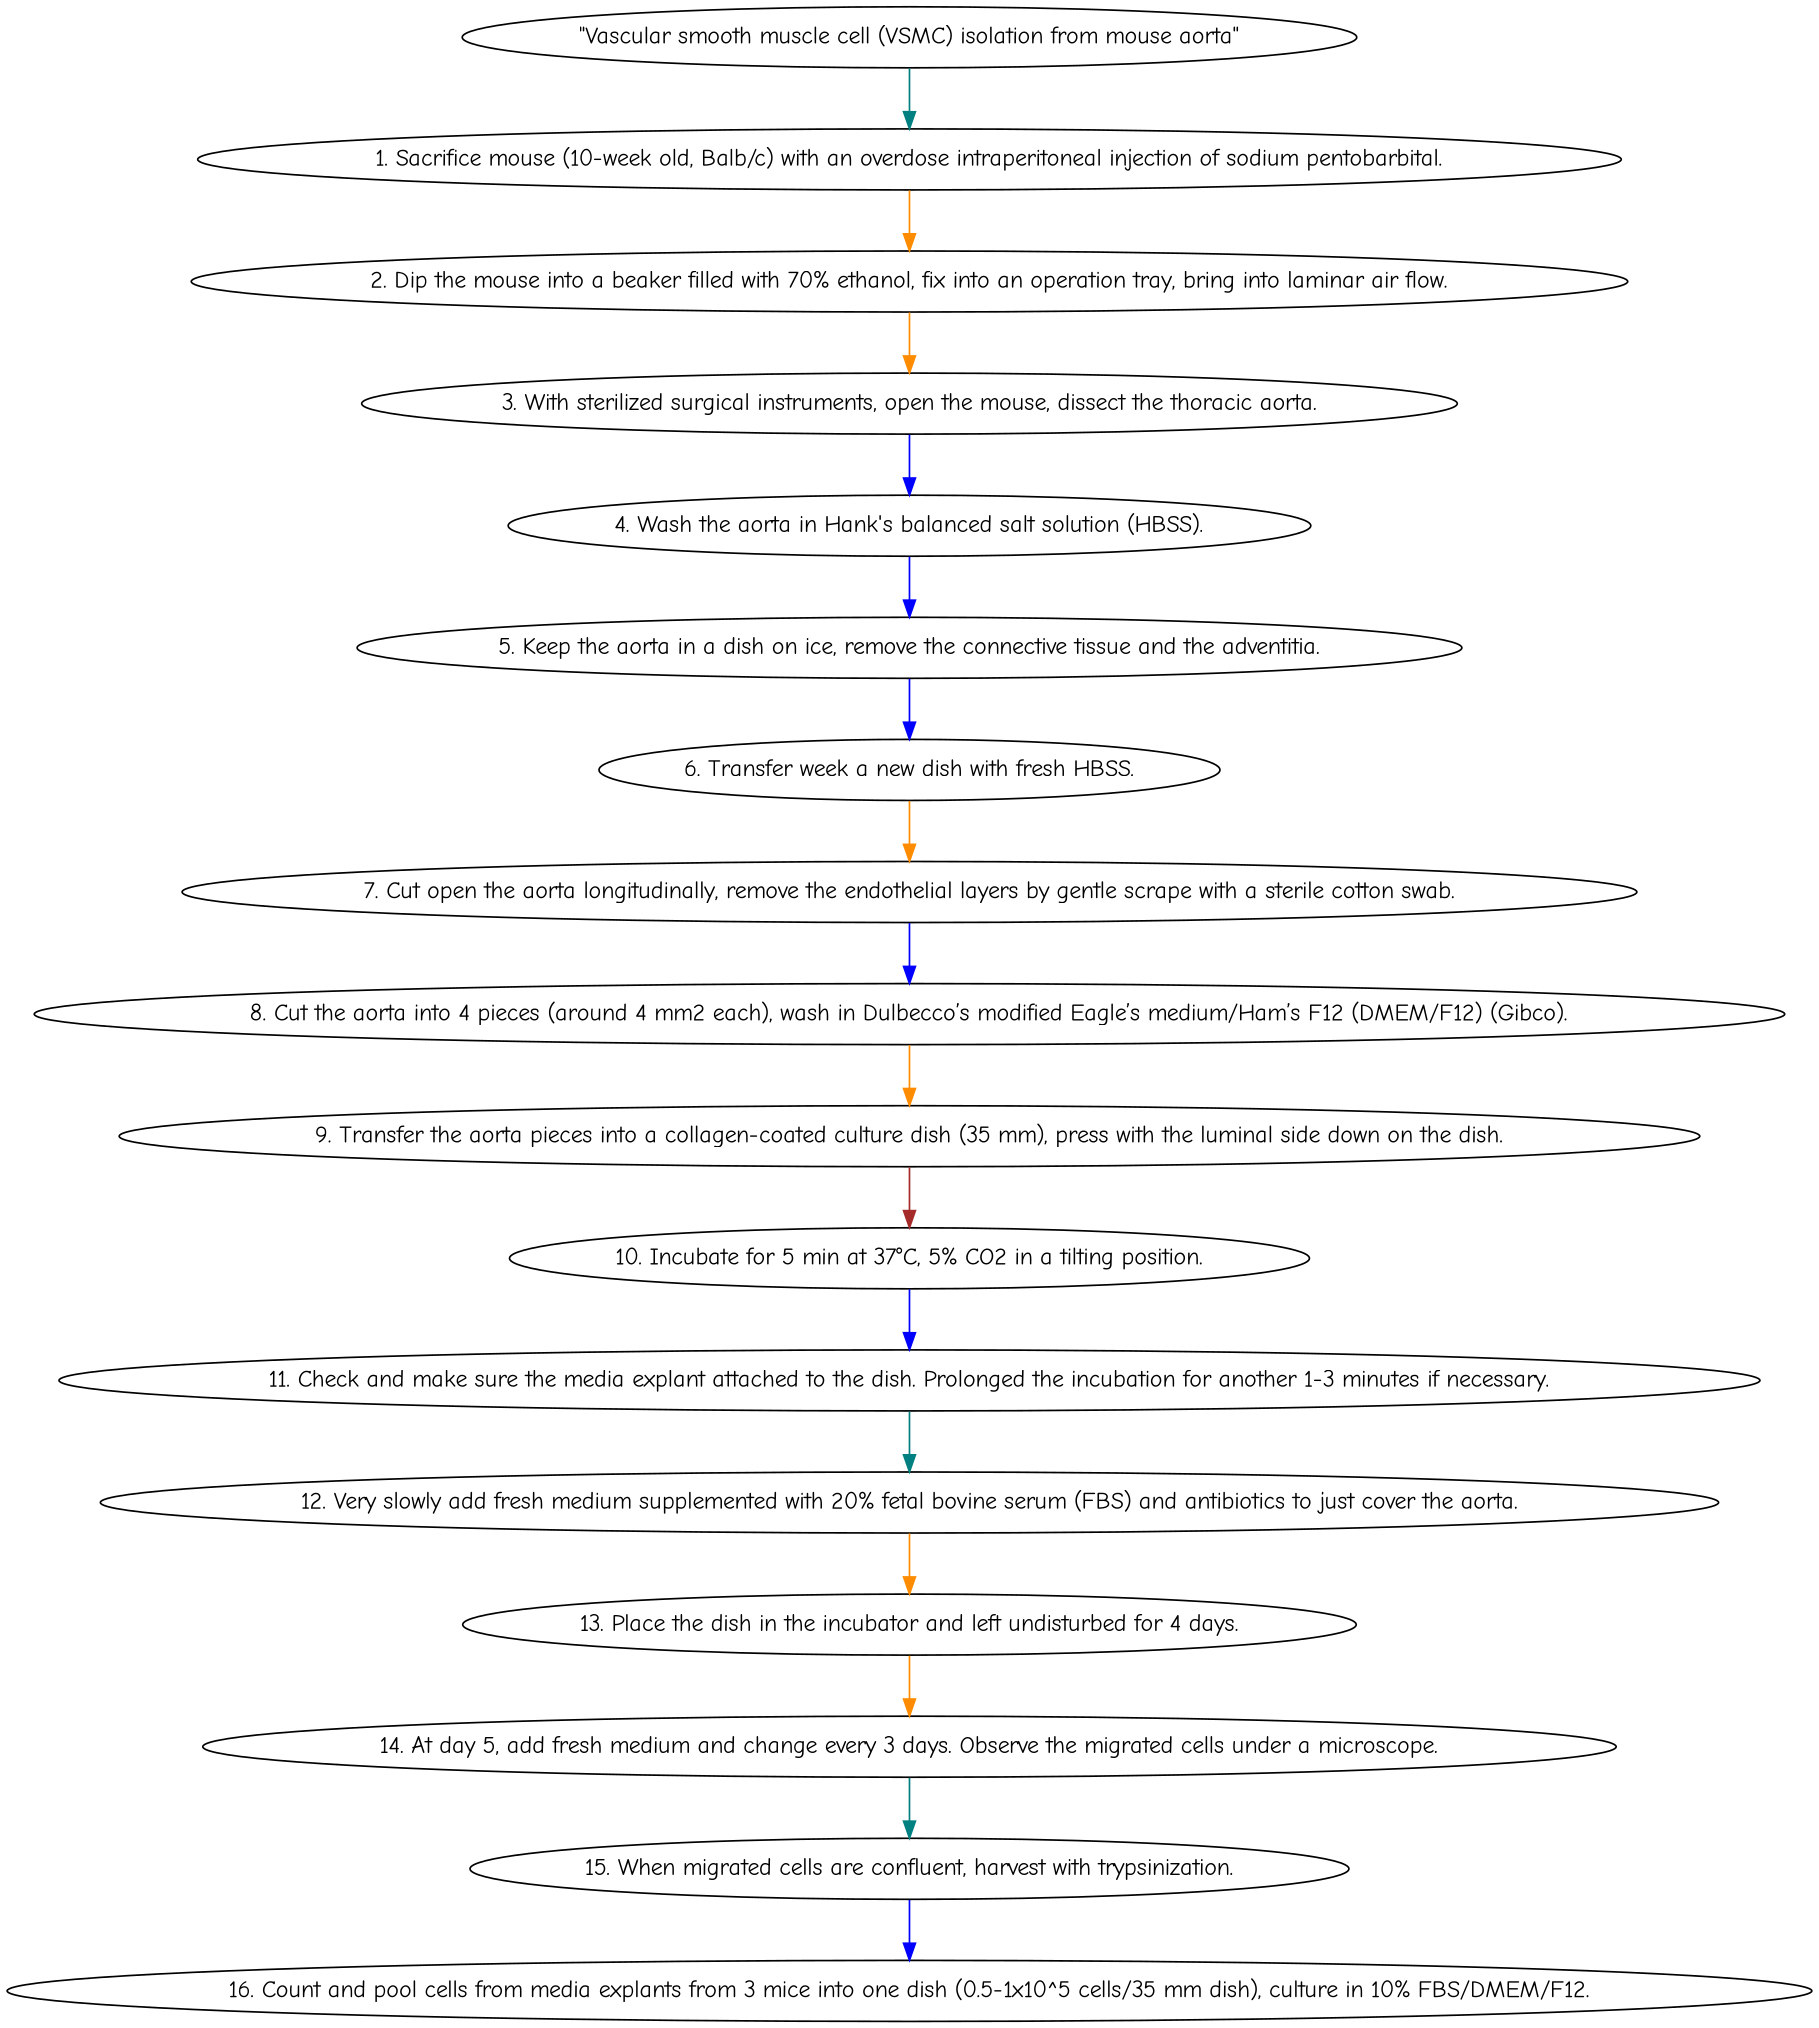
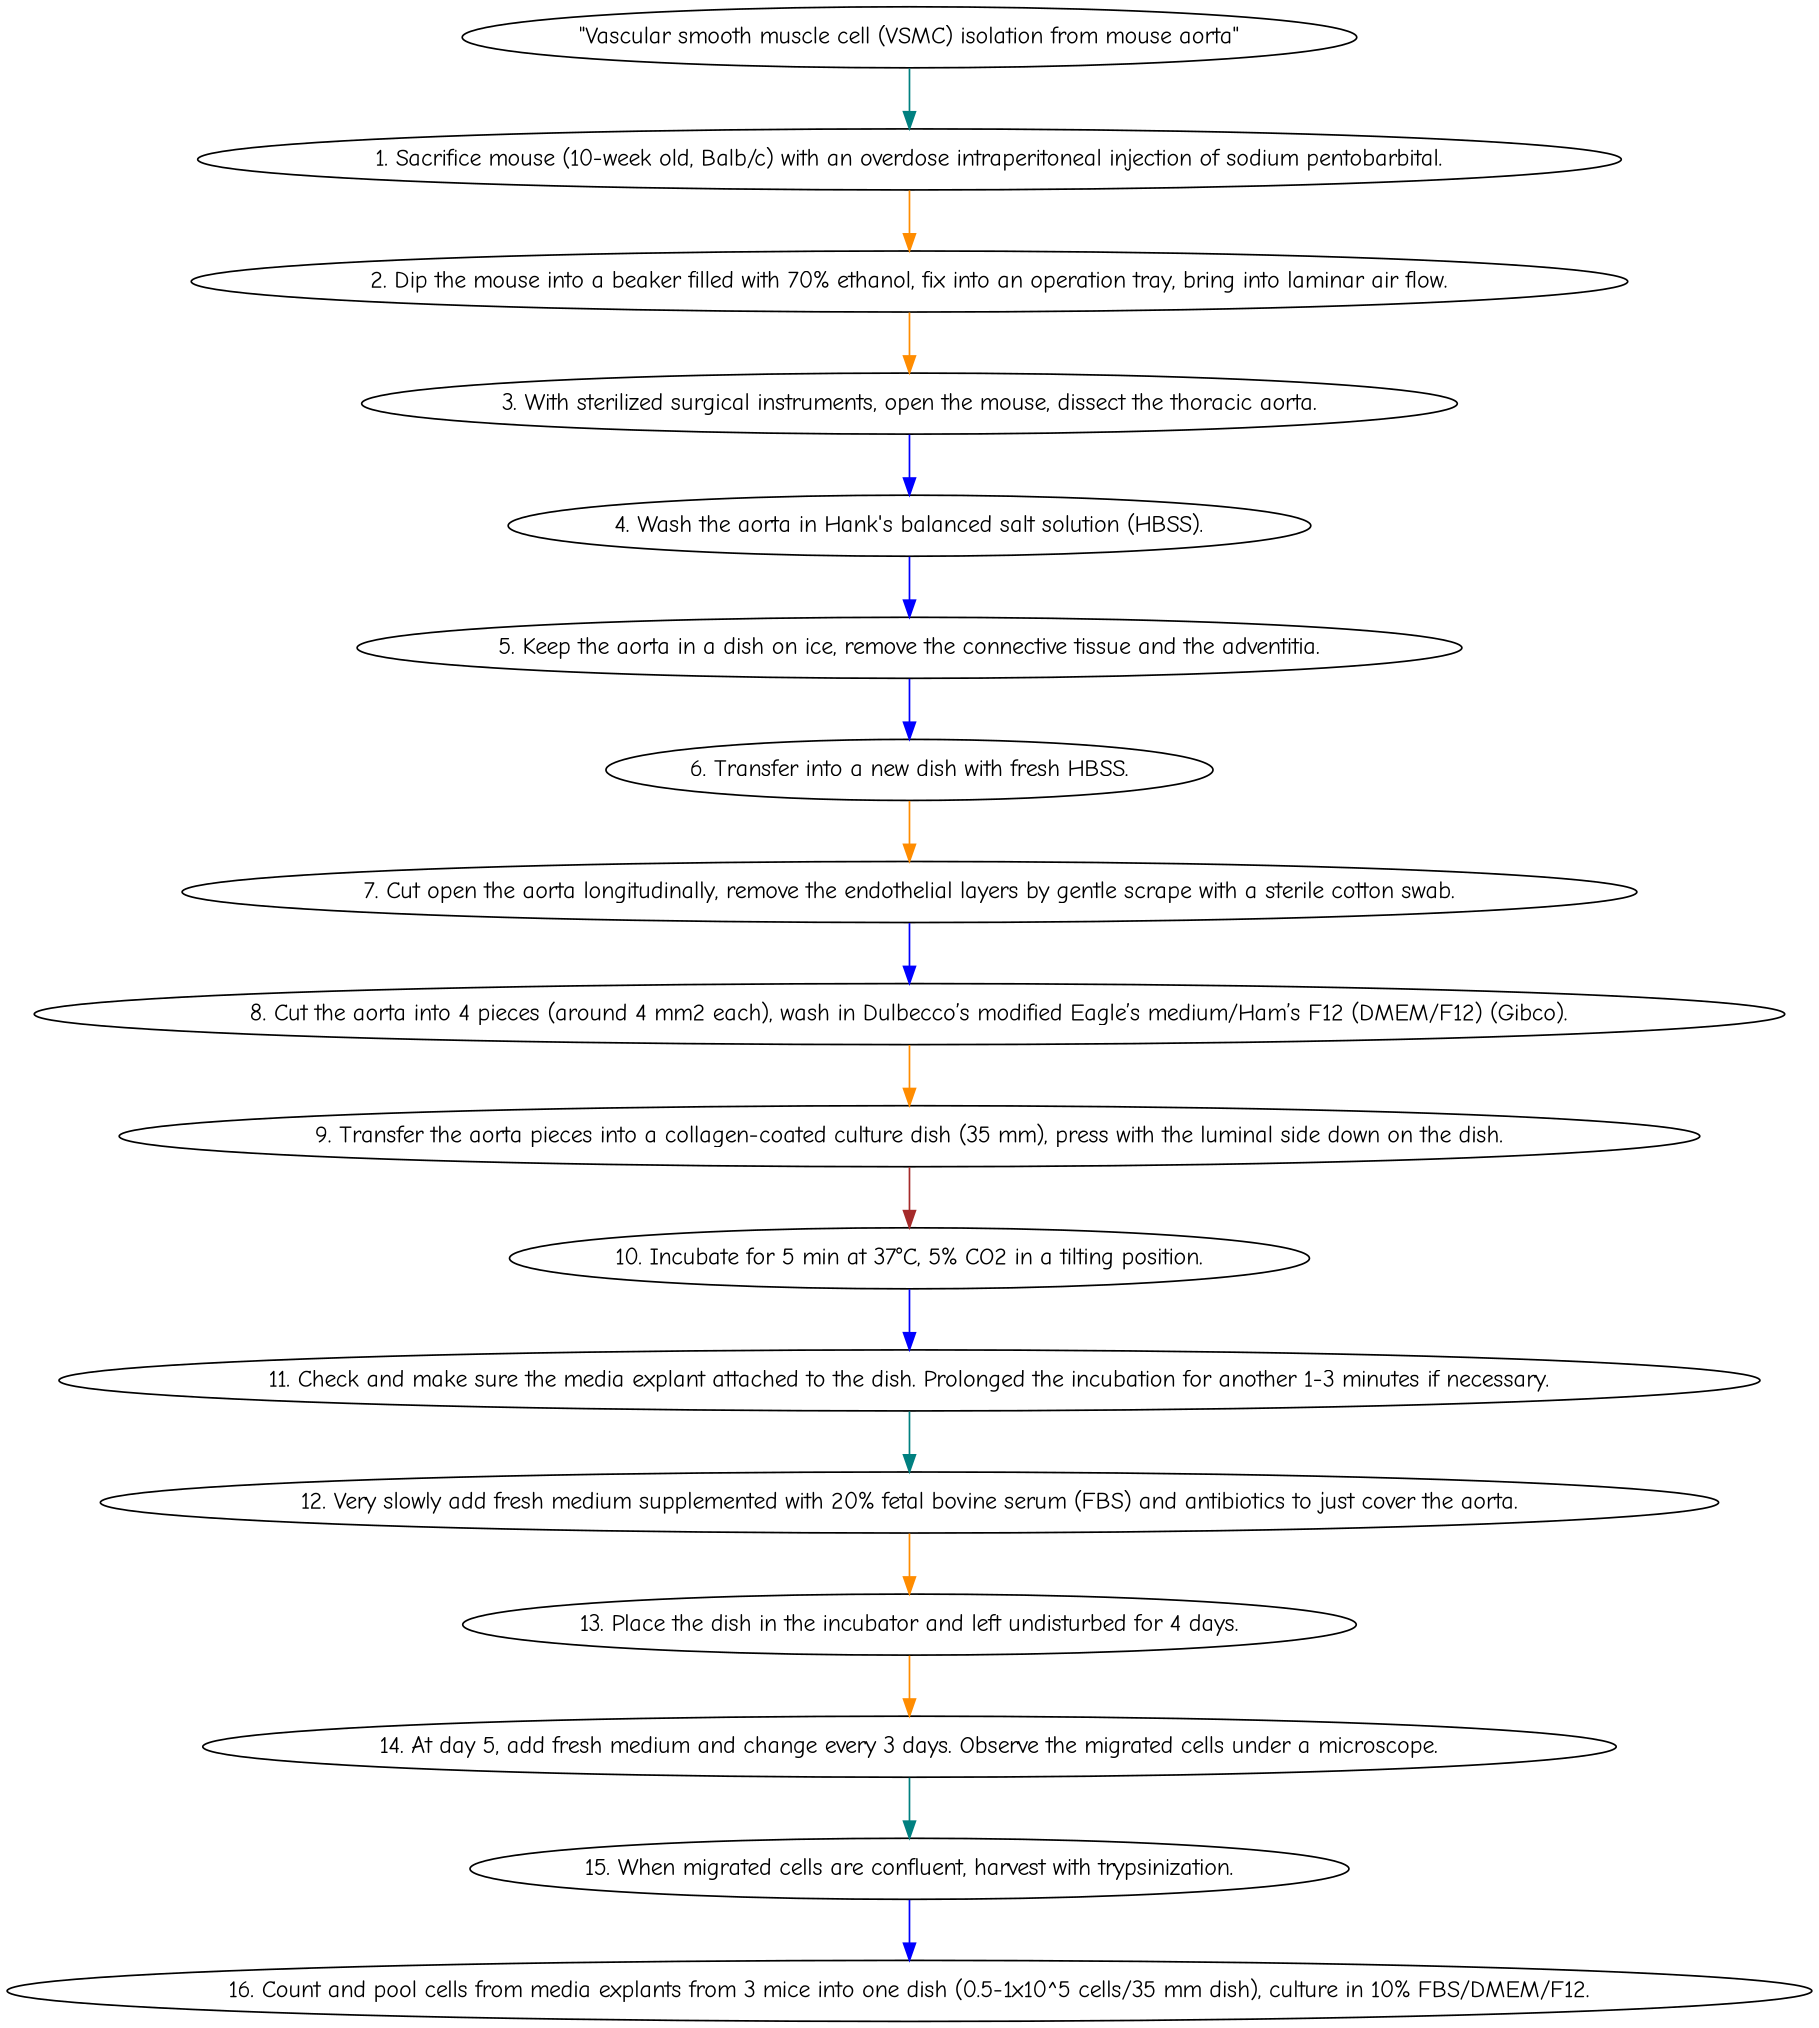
  digraph {
    fontname="Comic Neue"
    node [fontname="Comic Neue"]
    edge [color=darkorange fontname="Comic Neue"]
    n1 [label="\"Vascular smooth muscle cell (VSMC) isolation from mouse aorta\""]
    n2 [label="1. Sacrifice mouse (10-week old, Balb/c) with an overdose intraperitoneal injection of sodium pentobarbital."]
    n3 [label="2. Dip the mouse into a beaker filled with 70% ethanol, fix into an operation tray, bring into laminar air flow."]
    n4 [label="3. With sterilized surgical instruments, open the mouse, dissect the thoracic aorta."]
    n5 [label="4. Wash the aorta in Hank's balanced salt solution (HBSS)."]
    n6 [label="5. Keep the aorta in a dish on ice, remove the connective tissue and the adventitia."]
-   n7 [label="6. Transfer week a new dish with fresh HBSS."]
+   n7 [label="6. Transfer into a new dish with fresh HBSS."]
    n8 [label="7. Cut open the aorta longitudinally, remove the endothelial layers by gentle scrape with a sterile cotton swab."]
    n9 [label="8. Cut the aorta into 4 pieces (around 4 mm2 each), wash in Dulbecco’s modified Eagle’s medium/Ham’s F12 (DMEM/F12) (Gibco)."]
    n10 [label="9. Transfer the aorta pieces into a collagen-coated culture dish (35 mm), press with the luminal side down on the dish."]
    n11 [label="10. Incubate for 5 min at 37°C, 5% CO2 in a tilting position."]
    n12 [label="11. Check and make sure the media explant attached to the dish. Prolonged the incubation for another 1-3 minutes if necessary."]
    n13 [label="12. Very slowly add fresh medium supplemented with 20% fetal bovine serum (FBS) and antibiotics to just cover the aorta."]
    n14 [label="13. Place the dish in the incubator and left undisturbed for 4 days."]
    n15 [label="14. At day 5, add fresh medium and change every 3 days. Observe the migrated cells under a microscope."]
    n16 [label="15. When migrated cells are confluent, harvest with trypsinization."]
    n17 [label="16. Count and pool cells from media explants from 3 mice into one dish (0.5-1x10^5 cells/35 mm dish), culture in 10% FBS/DMEM/F12."]
    n1 -> n2 [color=teal]
    n2 -> n3
    n3 -> n4
    n4 -> n5 [color=blue]
    n5 -> n6 [color=blue]
    n6 -> n7 [color=blue]
    n7 -> n8
    n8 -> n9 [color=blue]
    n9 -> n10
    n10 -> n11 [color=brown]
    n11 -> n12 [color=blue]
    n12 -> n13 [color=teal]
    n13 -> n14
    n14 -> n15
    n15 -> n16 [color=teal]
    n16 -> n17 [color=blue]
  }
